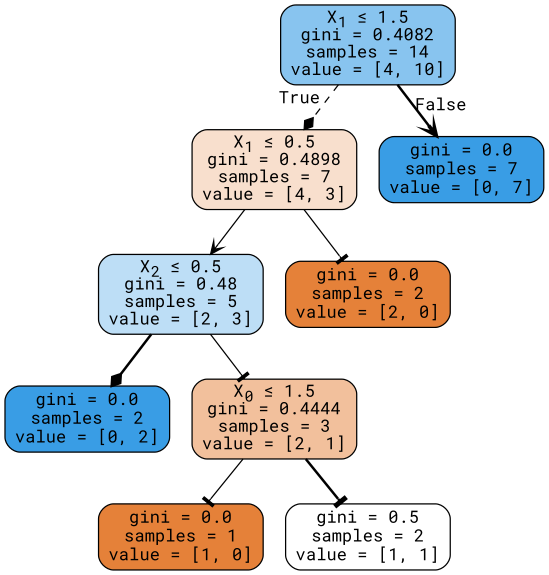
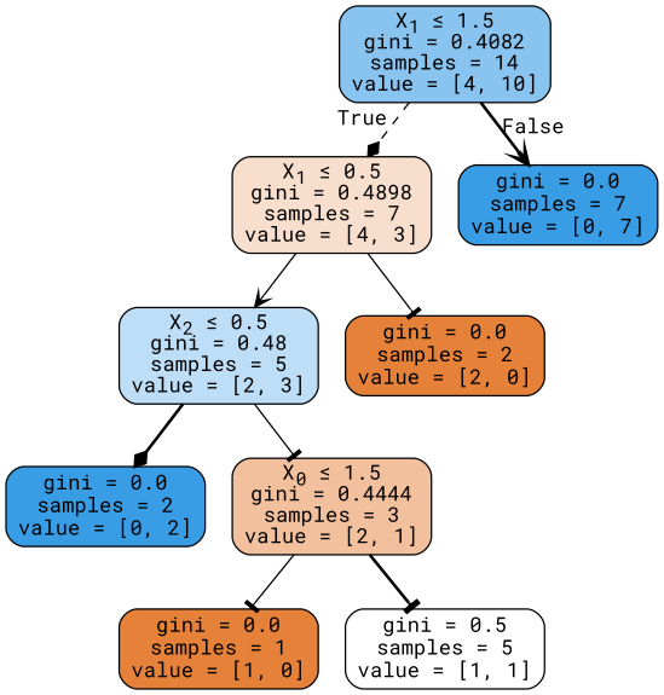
  digraph {
    fontname="Roboto Mono"
    node [color=black fillcolor="#399de5ff" fontname="Roboto Mono" shape=box style="filled, rounded"]
    edge [fontname="Roboto Mono" style=solid arrowhead=tee]
    n1 [fillcolor="#399de599" label=<X<SUB>1</SUB> &le; 1.5<br/>gini = 0.4082<br/>samples = 14<br/>value = [4, 10]>]
    n2 [fillcolor="#e5813940" label=<X<SUB>1</SUB> &le; 0.5<br/>gini = 0.4898<br/>samples = 7<br/>value = [4, 3]>]
    n3 [label=<gini = 0.0<br/>samples = 7<br/>value = [0, 7]>]
    n4 [fillcolor="#399de555" label=<X<SUB>2</SUB> &le; 0.5<br/>gini = 0.48<br/>samples = 5<br/>value = [2, 3]>]
    n5 [fillcolor="#e58139ff" label=<gini = 0.0<br/>samples = 2<br/>value = [2, 0]>]
    n6 [label=<gini = 0.0<br/>samples = 2<br/>value = [0, 2]>]
    n7 [fillcolor="#e581397f" label=<X<SUB>0</SUB> &le; 1.5<br/>gini = 0.4444<br/>samples = 3<br/>value = [2, 1]>]
    n8 [fillcolor="#e58139ff" label=<gini = 0.0<br/>samples = 1<br/>value = [1, 0]>]
-   n9 [fillcolor="#e5813900" label=<gini = 0.5<br/>samples = 2<br/>value = [1, 1]>]
+   n9 [fillcolor="#e5813900" label=<gini = 0.5<br/>samples = 5<br/>value = [1, 1]>]
    n1 -> n2 [headlabel=True labelangle=45 labeldistance=2.5 style=dashed arrowhead=diamond]
    n1 -> n3 [headlabel=False labelangle=-45 labeldistance=2.5 style=bold arrowhead=vee]
    n2 -> n4 [arrowhead=vee]
    n2 -> n5
    n4 -> n6 [style=bold arrowhead=diamond]
    n4 -> n7
    n7 -> n8
    n7 -> n9 [style=bold]
  }
